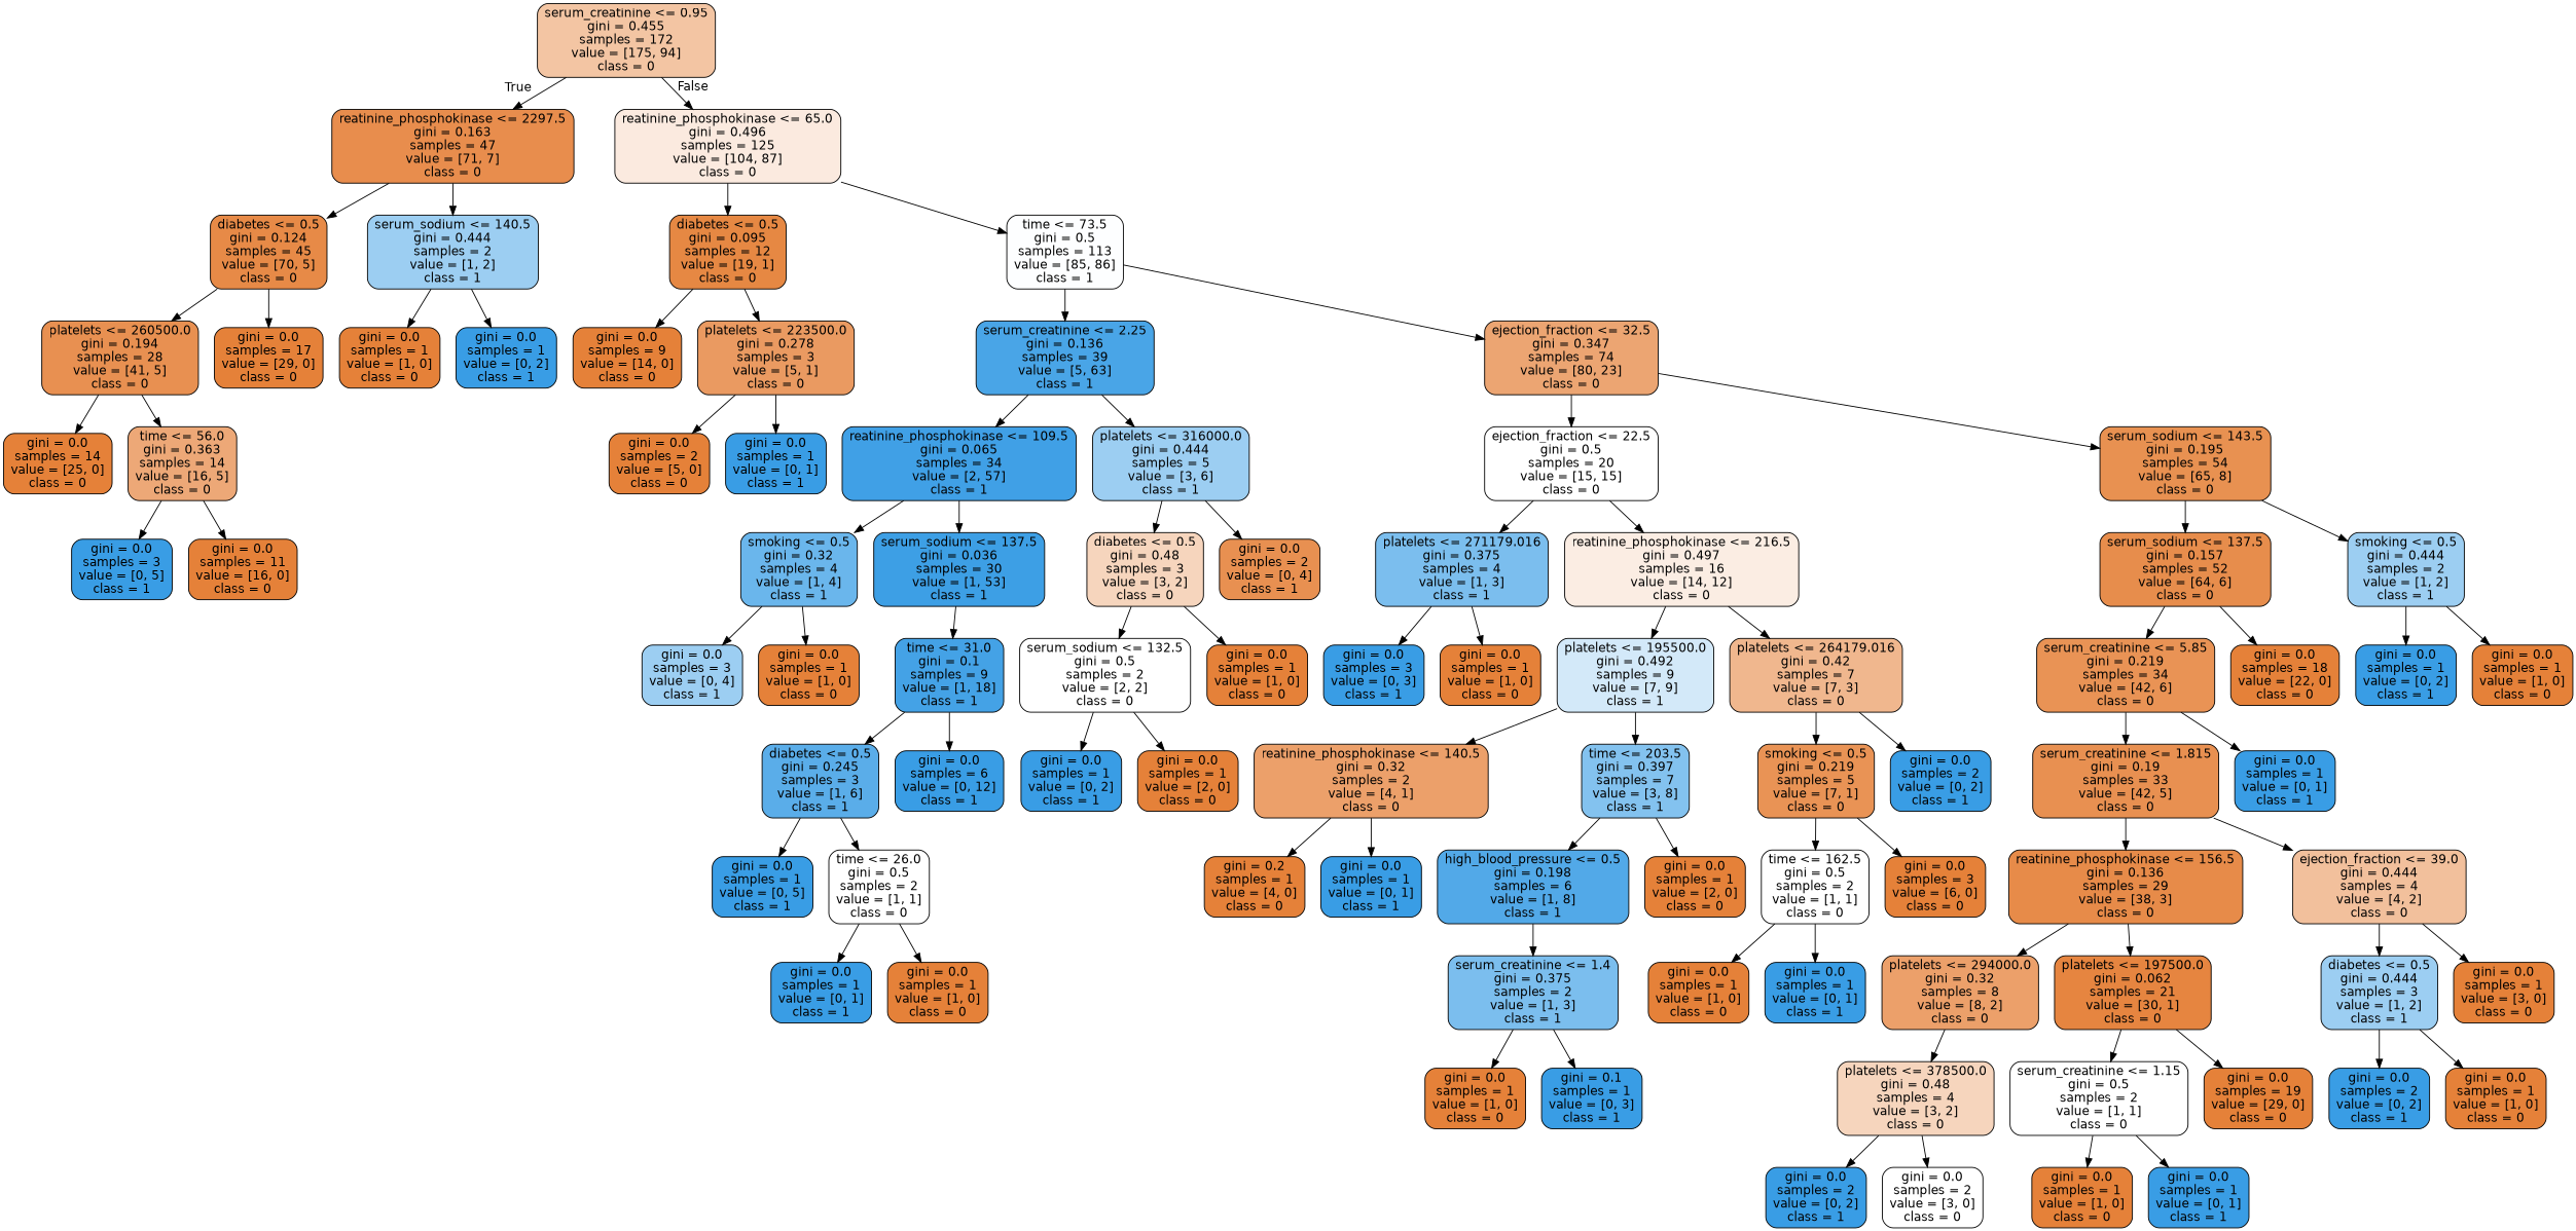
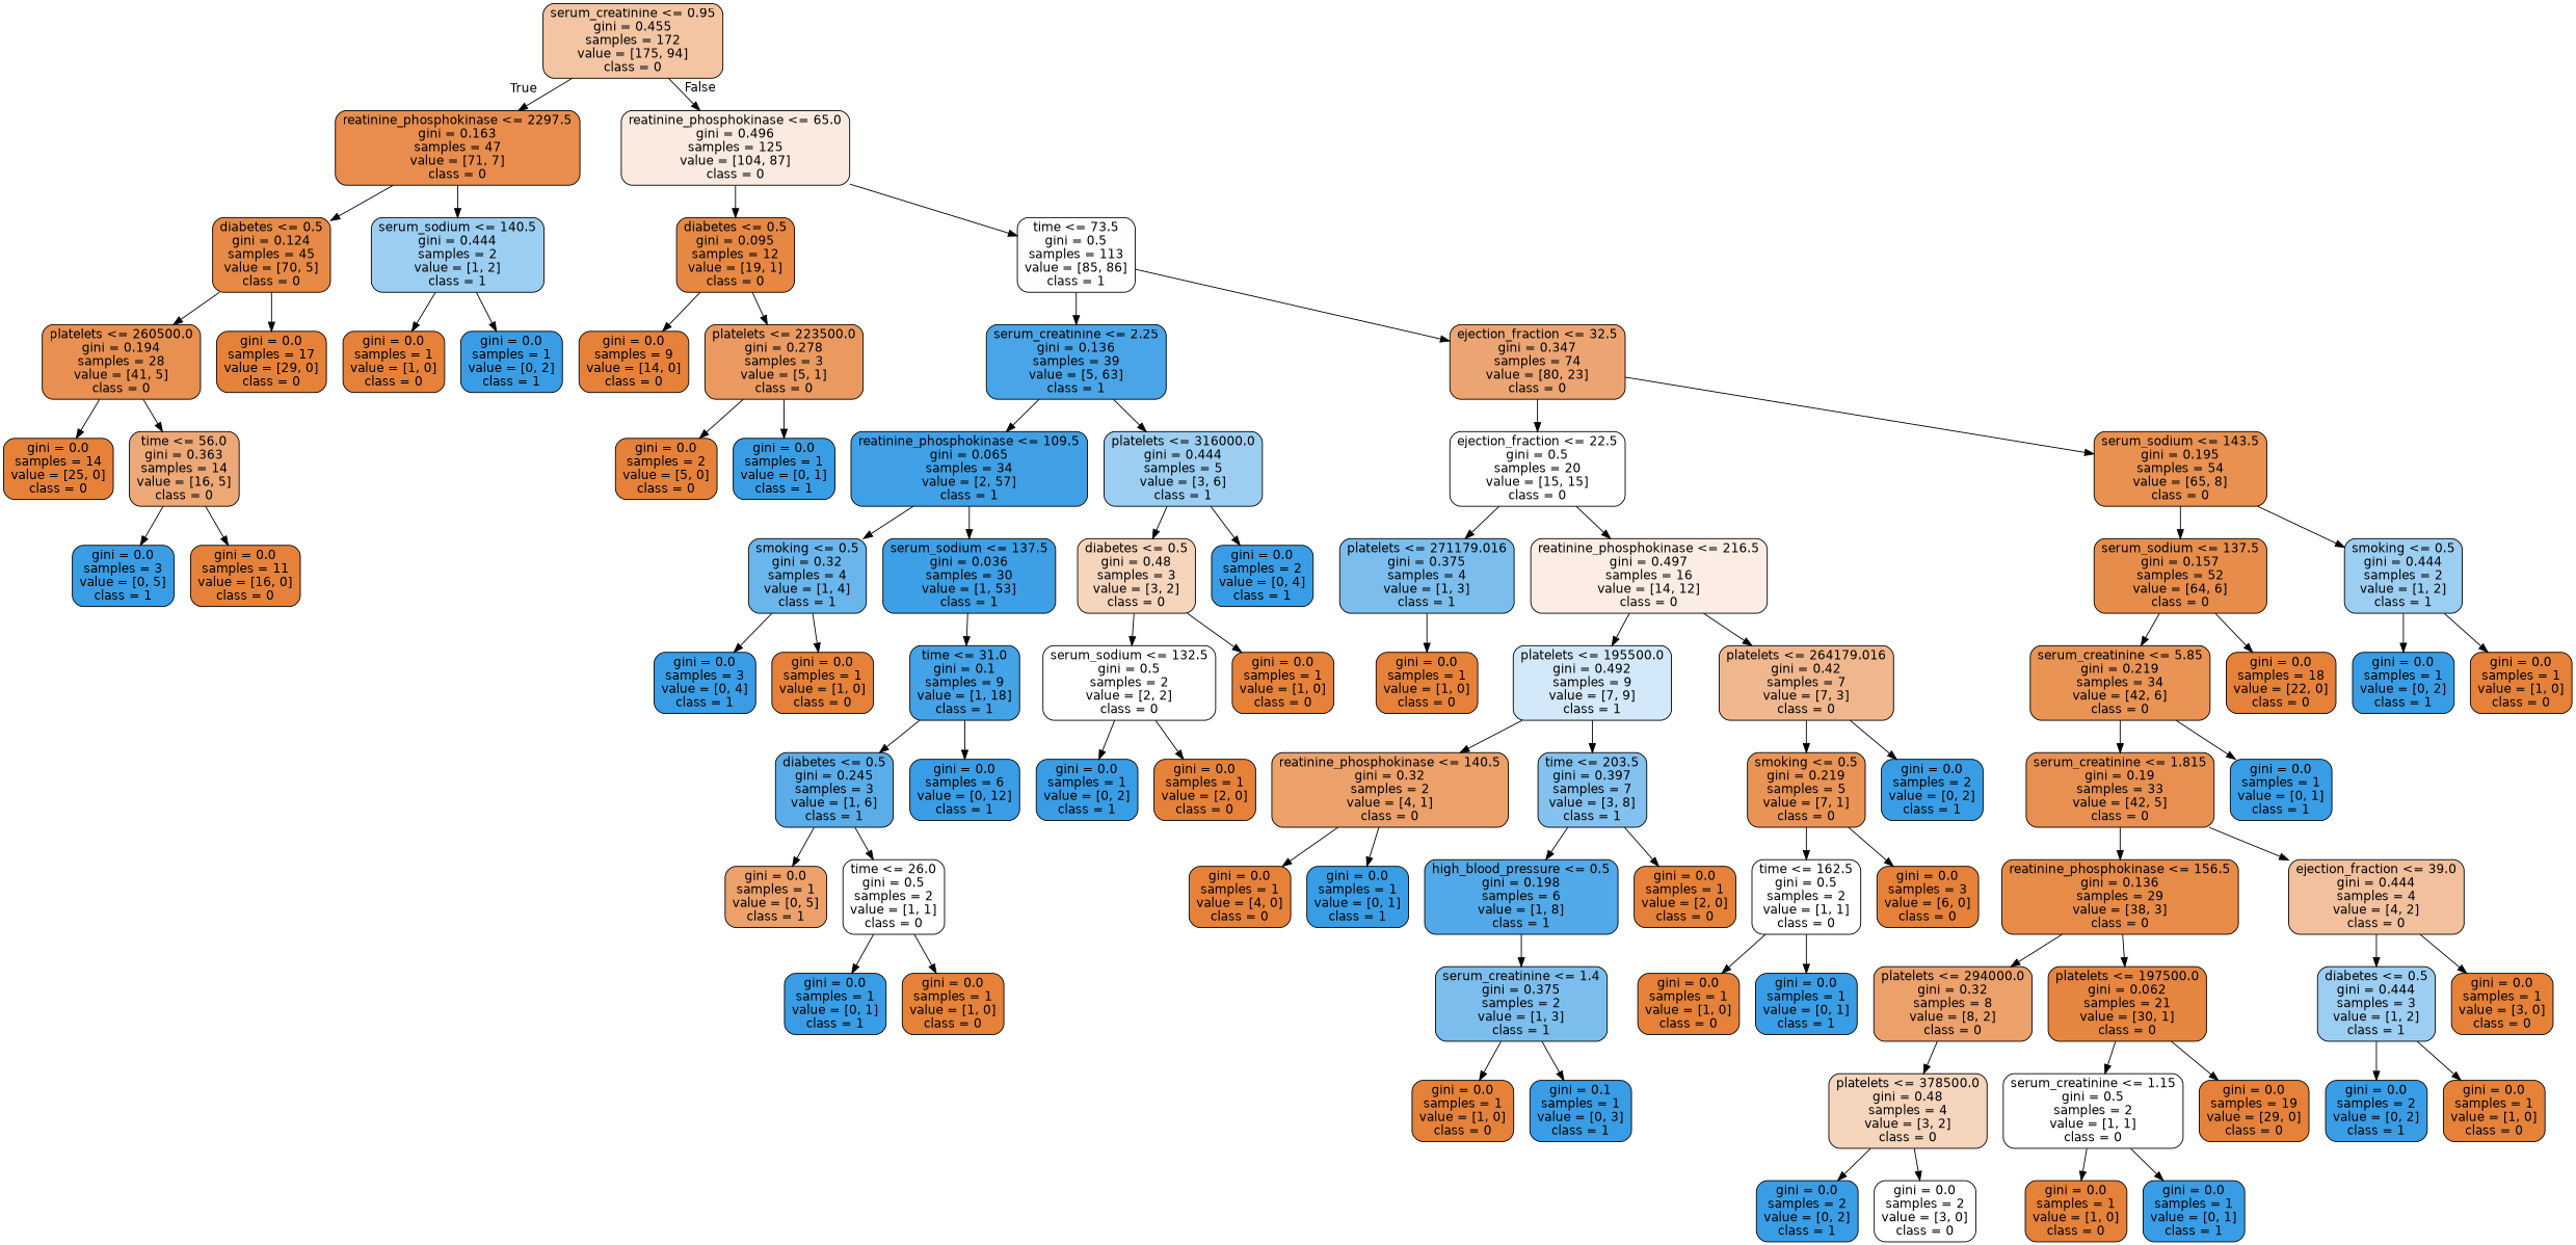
  digraph {
    node [color=black fillcolor="#e58139" fontname=helvetica shape=box style="filled, rounded"]
    edge [fontname=helvetica]
    n1 [fillcolor="#f3c5a3" label="serum_creatinine <= 0.95\ngini = 0.455\nsamples = 172\nvalue = [175, 94]\nclass = 0"]
    n2 [fillcolor="#e88d4d" label="reatinine_phosphokinase <= 2297.5\ngini = 0.163\nsamples = 47\nvalue = [71, 7]\nclass = 0"]
    n3 [fillcolor="#fbeadf" label="reatinine_phosphokinase <= 65.0\ngini = 0.496\nsamples = 125\nvalue = [104, 87]\nclass = 0"]
    n4 [fillcolor="#e78a47" label="diabetes <= 0.5\ngini = 0.124\nsamples = 45\nvalue = [70, 5]\nclass = 0"]
    n5 [fillcolor="#9ccef2" label="serum_sodium <= 140.5\ngini = 0.444\nsamples = 2\nvalue = [1, 2]\nclass = 1"]
    n6 [fillcolor="#e68843" label="diabetes <= 0.5\ngini = 0.095\nsamples = 12\nvalue = [19, 1]\nclass = 0"]
    n7 [fillcolor="#fdfeff" label="time <= 73.5\ngini = 0.5\nsamples = 113\nvalue = [85, 86]\nclass = 1"]
    n8 [fillcolor="#e89051" label="platelets <= 260500.0\ngini = 0.194\nsamples = 28\nvalue = [41, 5]\nclass = 0"]
    n9 [label="gini = 0.0\nsamples = 17\nvalue = [29, 0]\nclass = 0"]
    n10 [label="gini = 0.0\nsamples = 1\nvalue = [1, 0]\nclass = 0"]
    n11 [fillcolor="#399de5" label="gini = 0.0\nsamples = 1\nvalue = [0, 2]\nclass = 1"]
    n12 [label="gini = 0.0\nsamples = 14\nvalue = [25, 0]\nclass = 0"]
    n13 [fillcolor="#eda877" label="time <= 56.0\ngini = 0.363\nsamples = 14\nvalue = [16, 5]\nclass = 0"]
    n14 [fillcolor="#399de5" label="gini = 0.0\nsamples = 3\nvalue = [0, 5]\nclass = 1"]
    n15 [label="gini = 0.0\nsamples = 11\nvalue = [16, 0]\nclass = 0"]
    n16 [label="gini = 0.0\nsamples = 9\nvalue = [14, 0]\nclass = 0"]
    n17 [fillcolor="#ea9a61" label="platelets <= 223500.0\ngini = 0.278\nsamples = 3\nvalue = [5, 1]\nclass = 0"]
    n18 [fillcolor="#49a5e7" label="serum_creatinine <= 2.25\ngini = 0.136\nsamples = 39\nvalue = [5, 63]\nclass = 1"]
    n19 [fillcolor="#eca572" label="ejection_fraction <= 32.5\ngini = 0.347\nsamples = 74\nvalue = [80, 23]\nclass = 0"]
    n20 [label="gini = 0.0\nsamples = 2\nvalue = [5, 0]\nclass = 0"]
    n21 [fillcolor="#399de5" label="gini = 0.0\nsamples = 1\nvalue = [0, 1]\nclass = 1"]
    n22 [fillcolor="#40a0e6" label="reatinine_phosphokinase <= 109.5\ngini = 0.065\nsamples = 34\nvalue = [2, 57]\nclass = 1"]
    n23 [fillcolor="#9ccef2" label="platelets <= 316000.0\ngini = 0.444\nsamples = 5\nvalue = [3, 6]\nclass = 1"]
    n24 [fillcolor="#ffffff" label="ejection_fraction <= 22.5\ngini = 0.5\nsamples = 20\nvalue = [15, 15]\nclass = 0"]
    n25 [fillcolor="#e89151" label="serum_sodium <= 143.5\ngini = 0.195\nsamples = 54\nvalue = [65, 8]\nclass = 0"]
    n26 [fillcolor="#6ab6ec" label="smoking <= 0.5\ngini = 0.32\nsamples = 4\nvalue = [1, 4]\nclass = 1"]
    n27 [fillcolor="#3d9fe5" label="serum_sodium <= 137.5\ngini = 0.036\nsamples = 30\nvalue = [1, 53]\nclass = 1"]
    n28 [fillcolor="#f6d5bd" label="diabetes <= 0.5\ngini = 0.48\nsamples = 3\nvalue = [3, 2]\nclass = 0"]
-   n29 [fillcolor="#e89051" label="gini = 0.0\nsamples = 2\nvalue = [0, 4]\nclass = 1"]
-   n30 [fillcolor="#9ccef2" label="gini = 0.0\nsamples = 3\nvalue = [0, 4]\nclass = 1"]
+   n29 [fillcolor="#399de5" label="gini = 0.0\nsamples = 2\nvalue = [0, 4]\nclass = 1"]
+   n30 [fillcolor="#399de5" label="gini = 0.0\nsamples = 3\nvalue = [0, 4]\nclass = 1"]
    n31 [label="gini = 0.0\nsamples = 1\nvalue = [1, 0]\nclass = 0"]
    n32 [fillcolor="#44a2e6" label="time <= 31.0\ngini = 0.1\nsamples = 9\nvalue = [1, 18]\nclass = 1"]
    n33 [fillcolor="#5aade9" label="diabetes <= 0.5\ngini = 0.245\nsamples = 3\nvalue = [1, 6]\nclass = 1"]
    n34 [fillcolor="#399de5" label="gini = 0.0\nsamples = 6\nvalue = [0, 12]\nclass = 1"]
-   n35 [fillcolor="#399de5" label="gini = 0.0\nsamples = 1\nvalue = [0, 5]\nclass = 1"]
+   n35 [fillcolor="#eca06a" label="gini = 0.0\nsamples = 1\nvalue = [0, 5]\nclass = 1"]
    n36 [fillcolor="#ffffff" label="time <= 26.0\ngini = 0.5\nsamples = 2\nvalue = [1, 1]\nclass = 0"]
    n37 [fillcolor="#399de5" label="gini = 0.0\nsamples = 1\nvalue = [0, 1]\nclass = 1"]
    n38 [label="gini = 0.0\nsamples = 1\nvalue = [1, 0]\nclass = 0"]
    n39 [fillcolor="#ffffff" label="serum_sodium <= 132.5\ngini = 0.5\nsamples = 2\nvalue = [2, 2]\nclass = 0"]
    n40 [label="gini = 0.0\nsamples = 1\nvalue = [1, 0]\nclass = 0"]
    n41 [fillcolor="#399de5" label="gini = 0.0\nsamples = 1\nvalue = [0, 2]\nclass = 1"]
    n42 [label="gini = 0.0\nsamples = 1\nvalue = [2, 0]\nclass = 0"]
    n43 [fillcolor="#7bbeee" label="platelets <= 271179.016\ngini = 0.375\nsamples = 4\nvalue = [1, 3]\nclass = 1"]
    n44 [fillcolor="#fbede3" label="reatinine_phosphokinase <= 216.5\ngini = 0.497\nsamples = 16\nvalue = [14, 12]\nclass = 0"]
    n45 [fillcolor="#e78d4c" label="serum_sodium <= 137.5\ngini = 0.157\nsamples = 52\nvalue = [64, 6]\nclass = 0"]
    n46 [fillcolor="#9ccef2" label="smoking <= 0.5\ngini = 0.444\nsamples = 2\nvalue = [1, 2]\nclass = 1"]
-   n47 [fillcolor="#399de5" label="gini = 0.0\nsamples = 3\nvalue = [0, 3]\nclass = 1"]
    n48 [label="gini = 0.0\nsamples = 1\nvalue = [1, 0]\nclass = 0"]
    n49 [fillcolor="#d3e9f9" label="platelets <= 195500.0\ngini = 0.492\nsamples = 9\nvalue = [7, 9]\nclass = 1"]
    n50 [fillcolor="#f0b78e" label="platelets <= 264179.016\ngini = 0.42\nsamples = 7\nvalue = [7, 3]\nclass = 0"]
    n51 [fillcolor="#eca06a" label="reatinine_phosphokinase <= 140.5\ngini = 0.32\nsamples = 2\nvalue = [4, 1]\nclass = 0"]
    n52 [fillcolor="#83c2ef" label="time <= 203.5\ngini = 0.397\nsamples = 7\nvalue = [3, 8]\nclass = 1"]
    n53 [fillcolor="#e99355" label="smoking <= 0.5\ngini = 0.219\nsamples = 5\nvalue = [7, 1]\nclass = 0"]
    n54 [fillcolor="#399de5" label="gini = 0.0\nsamples = 2\nvalue = [0, 2]\nclass = 1"]
-   n55 [label="gini = 0.2\nsamples = 1\nvalue = [4, 0]\nclass = 0"]
+   n55 [label="gini = 0.0\nsamples = 1\nvalue = [4, 0]\nclass = 0"]
    n56 [fillcolor="#399de5" label="gini = 0.0\nsamples = 1\nvalue = [0, 1]\nclass = 1"]
    n57 [fillcolor="#52a9e8" label="high_blood_pressure <= 0.5\ngini = 0.198\nsamples = 6\nvalue = [1, 8]\nclass = 1"]
    n58 [label="gini = 0.0\nsamples = 1\nvalue = [2, 0]\nclass = 0"]
    n59 [fillcolor="#7bbeee" label="serum_creatinine <= 1.4\ngini = 0.375\nsamples = 2\nvalue = [1, 3]\nclass = 1"]
    n60 [label="gini = 0.0\nsamples = 1\nvalue = [1, 0]\nclass = 0"]
    n61 [fillcolor="#399de5" label="gini = 0.1\nsamples = 1\nvalue = [0, 3]\nclass = 1"]
    n62 [fillcolor="#ffffff" label="time <= 162.5\ngini = 0.5\nsamples = 2\nvalue = [1, 1]\nclass = 0"]
    n63 [label="gini = 0.0\nsamples = 3\nvalue = [6, 0]\nclass = 0"]
    n64 [label="gini = 0.0\nsamples = 1\nvalue = [1, 0]\nclass = 0"]
    n65 [fillcolor="#399de5" label="gini = 0.0\nsamples = 1\nvalue = [0, 1]\nclass = 1"]
    n66 [fillcolor="#e99355" label="serum_creatinine <= 5.85\ngini = 0.219\nsamples = 34\nvalue = [42, 6]\nclass = 0"]
    n67 [label="gini = 0.0\nsamples = 18\nvalue = [22, 0]\nclass = 0"]
    n68 [fillcolor="#399de5" label="gini = 0.0\nsamples = 1\nvalue = [0, 2]\nclass = 1"]
    n69 [label="gini = 0.0\nsamples = 1\nvalue = [1, 0]\nclass = 0"]
    n70 [fillcolor="#e89051" label="serum_creatinine <= 1.815\ngini = 0.19\nsamples = 33\nvalue = [42, 5]\nclass = 0"]
    n71 [fillcolor="#399de5" label="gini = 0.0\nsamples = 1\nvalue = [0, 1]\nclass = 1"]
    n72 [fillcolor="#e78b49" label="reatinine_phosphokinase <= 156.5\ngini = 0.136\nsamples = 29\nvalue = [38, 3]\nclass = 0"]
    n73 [fillcolor="#f2c09c" label="ejection_fraction <= 39.0\ngini = 0.444\nsamples = 4\nvalue = [4, 2]\nclass = 0"]
    n74 [fillcolor="#eca06a" label="platelets <= 294000.0\ngini = 0.32\nsamples = 8\nvalue = [8, 2]\nclass = 0"]
    n75 [fillcolor="#e68540" label="platelets <= 197500.0\ngini = 0.062\nsamples = 21\nvalue = [30, 1]\nclass = 0"]
    n76 [fillcolor="#9ccef2" label="diabetes <= 0.5\ngini = 0.444\nsamples = 3\nvalue = [1, 2]\nclass = 1"]
    n77 [label="gini = 0.0\nsamples = 1\nvalue = [3, 0]\nclass = 0"]
    n78 [fillcolor="#f6d5bd" label="platelets <= 378500.0\ngini = 0.48\nsamples = 4\nvalue = [3, 2]\nclass = 0"]
    n79 [fillcolor="#ffffff" label="serum_creatinine <= 1.15\ngini = 0.5\nsamples = 2\nvalue = [1, 1]\nclass = 0"]
    n80 [label="gini = 0.0\nsamples = 19\nvalue = [29, 0]\nclass = 0"]
    n81 [fillcolor="#399de5" label="gini = 0.0\nsamples = 2\nvalue = [0, 2]\nclass = 1"]
    n82 [fillcolor="#ffffff" label="gini = 0.0\nsamples = 2\nvalue = [3, 0]\nclass = 0"]
    n83 [label="gini = 0.0\nsamples = 1\nvalue = [1, 0]\nclass = 0"]
    n84 [fillcolor="#399de5" label="gini = 0.0\nsamples = 1\nvalue = [0, 1]\nclass = 1"]
    n85 [fillcolor="#399de5" label="gini = 0.0\nsamples = 2\nvalue = [0, 2]\nclass = 1"]
    n86 [label="gini = 0.0\nsamples = 1\nvalue = [1, 0]\nclass = 0"]
    n1 -> n2 [headlabel=True labelangle=45 labeldistance=2.5]
    n1 -> n3 [headlabel=False labelangle=-45 labeldistance=2.5]
    n2 -> n4
    n2 -> n5
    n3 -> n6
    n3 -> n7
    n4 -> n8
    n4 -> n9
    n5 -> n10
    n5 -> n11
    n6 -> n16
    n6 -> n17
    n7 -> n18
    n7 -> n19
    n8 -> n12
    n8 -> n13
    n13 -> n14
    n13 -> n15
    n17 -> n20
    n17 -> n21
    n18 -> n22
    n18 -> n23
    n19 -> n24
    n19 -> n25
    n22 -> n26
    n22 -> n27
    n23 -> n28
    n23 -> n29
    n24 -> n43
    n24 -> n44
    n25 -> n45
    n25 -> n46
    n26 -> n30
    n26 -> n31
    n27 -> n32
    n28 -> n39
    n28 -> n40
    n32 -> n33
    n32 -> n34
    n33 -> n35
    n33 -> n36
    n36 -> n37
    n36 -> n38
    n39 -> n41
    n39 -> n42
-   n43 -> n47
    n43 -> n48
    n44 -> n49
    n44 -> n50
    n45 -> n66
    n45 -> n67
    n46 -> n68
    n46 -> n69
    n49 -> n51
    n49 -> n52
    n50 -> n53
    n50 -> n54
    n51 -> n55
    n51 -> n56
    n52 -> n57
    n52 -> n58
    n53 -> n62
    n53 -> n63
    n57 -> n59
    n59 -> n60
    n59 -> n61
    n62 -> n64
    n62 -> n65
    n66 -> n70
    n66 -> n71
    n70 -> n72
    n70 -> n73
    n72 -> n74
    n72 -> n75
    n73 -> n76
    n73 -> n77
    n74 -> n78
    n75 -> n79
    n75 -> n80
    n76 -> n85
    n76 -> n86
    n78 -> n81
    n78 -> n82
    n79 -> n83
    n79 -> n84
  }
